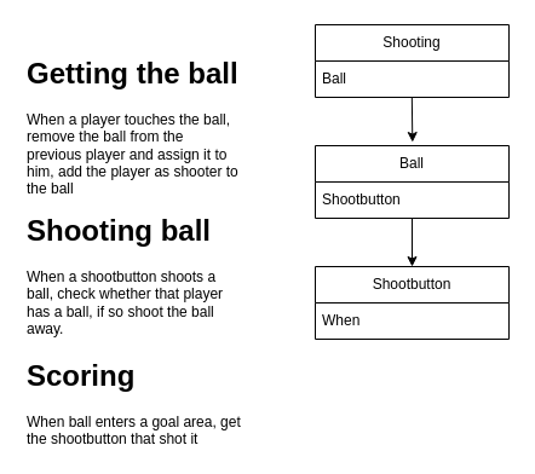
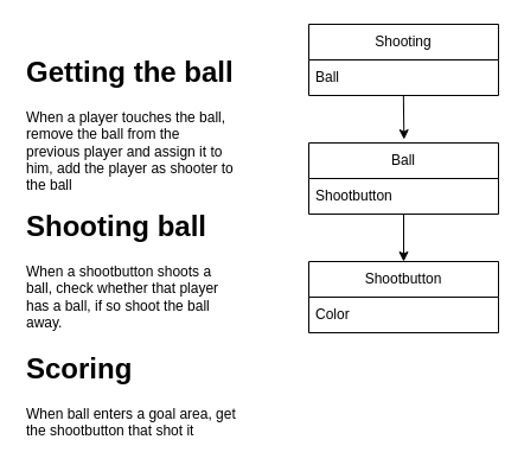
  <mxCell id="0" />
  <mxCell id="1" parent="0" />
  <mxCell id="2" style="edgeStyle=orthogonalEdgeStyle;rounded=0;orthogonalLoop=1;jettySize=auto;html=1;exitX=0.5;exitY=1;exitDx=0;exitDy=0;entryX=0.5;entryY=0;entryDx=0;entryDy=0;" edge="1" parent="1" source="3" target="7"><mxGeometry relative="1" as="geometry" /></mxCell>
  <mxCell id="3" value="Ball" style="swimlane;fontStyle=0;childLayout=stackLayout;horizontal=1;startSize=30;horizontalStack=0;resizeParent=1;resizeParentMax=0;resizeLast=0;collapsible=1;marginBottom=0;whiteSpace=wrap;html=1;" vertex="1" parent="1"><mxGeometry x="260" y="120" width="160" height="60" as="geometry" /></mxCell>
  <mxCell id="4" value="Shootbutton" style="text;strokeColor=none;fillColor=none;align=left;verticalAlign=middle;spacingLeft=4;spacingRight=4;overflow=hidden;points=[[0,0.5],[1,0.5]];portConstraint=eastwest;rotatable=0;whiteSpace=wrap;html=1;" vertex="1" parent="3"><mxGeometry y="30" width="160" height="30" as="geometry" /></mxCell>
  <mxCell id="5" value="Shooting" style="swimlane;fontStyle=0;childLayout=stackLayout;horizontal=1;startSize=30;horizontalStack=0;resizeParent=1;resizeParentMax=0;resizeLast=0;collapsible=1;marginBottom=0;whiteSpace=wrap;html=1;" vertex="1" parent="1"><mxGeometry x="260" y="20" width="160" height="60" as="geometry" /></mxCell>
  <mxCell id="6" value="Ball" style="text;strokeColor=none;fillColor=none;align=left;verticalAlign=middle;spacingLeft=4;spacingRight=4;overflow=hidden;points=[[0,0.5],[1,0.5]];portConstraint=eastwest;rotatable=0;whiteSpace=wrap;html=1;" vertex="1" parent="5"><mxGeometry y="30" width="160" height="30" as="geometry" /></mxCell>
  <mxCell id="7" value="Shootbutton" style="swimlane;fontStyle=0;childLayout=stackLayout;horizontal=1;startSize=30;horizontalStack=0;resizeParent=1;resizeParentMax=0;resizeLast=0;collapsible=1;marginBottom=0;whiteSpace=wrap;html=1;" vertex="1" parent="1"><mxGeometry x="260" y="220" width="160" height="60" as="geometry" /></mxCell>
- <mxCell id="8" value="When" style="text;strokeColor=none;fillColor=none;align=left;verticalAlign=middle;spacingLeft=4;spacingRight=4;overflow=hidden;points=[[0,0.5],[1,0.5]];portConstraint=eastwest;rotatable=0;whiteSpace=wrap;html=1;" vertex="1" parent="7"><mxGeometry y="30" width="160" height="30" as="geometry" /></mxCell>
+ <mxCell id="8" value="Color" style="text;strokeColor=none;fillColor=none;align=left;verticalAlign=middle;spacingLeft=4;spacingRight=4;overflow=hidden;points=[[0,0.5],[1,0.5]];portConstraint=eastwest;rotatable=0;whiteSpace=wrap;html=1;" vertex="1" parent="7"><mxGeometry y="30" width="160" height="30" as="geometry" /></mxCell>
  <mxCell id="9" value="" style="endArrow=classic;html=1;rounded=0;exitX=0.499;exitY=0.994;exitDx=0;exitDy=0;exitPerimeter=0;entryX=0.502;entryY=-0.049;entryDx=0;entryDy=0;entryPerimeter=0;" edge="1" parent="1" source="6" target="3"><mxGeometry width="50" height="50" relative="1" as="geometry"><mxPoint x="190" y="120" as="sourcePoint" /><mxPoint x="240" y="70" as="targetPoint" /></mxGeometry></mxCell>
  <mxCell id="10" value="&lt;h1 style=&quot;margin-top: 0px;&quot;&gt;Scoring&lt;/h1&gt;&lt;p&gt;When ball enters a goal area, get the shootbutton that shot it&lt;/p&gt;" style="text;html=1;whiteSpace=wrap;overflow=hidden;rounded=0;" vertex="1" parent="1"><mxGeometry x="20" y="290" width="180" height="80" as="geometry" /></mxCell>
  <mxCell id="11" value="&lt;h1 style=&quot;margin-top: 0px;&quot;&gt;Getting the ball&lt;/h1&gt;&lt;div&gt;When a player touches the ball, remove the ball from the previous player and assign it to him, add the player as shooter to the ball&lt;/div&gt;" style="text;html=1;whiteSpace=wrap;overflow=hidden;rounded=0;" vertex="1" parent="1"><mxGeometry x="20" y="40" width="180" height="120" as="geometry" /></mxCell>
  <mxCell id="12" value="&lt;h1 style=&quot;margin-top: 0px;&quot;&gt;Shooting ball&lt;/h1&gt;&lt;div&gt;When a shootbutton shoots a ball, check whether that player has a ball, if so shoot the ball away.&lt;/div&gt;" style="text;html=1;whiteSpace=wrap;overflow=hidden;rounded=0;" vertex="1" parent="1"><mxGeometry x="20" y="170" width="180" height="120" as="geometry" /></mxCell>
